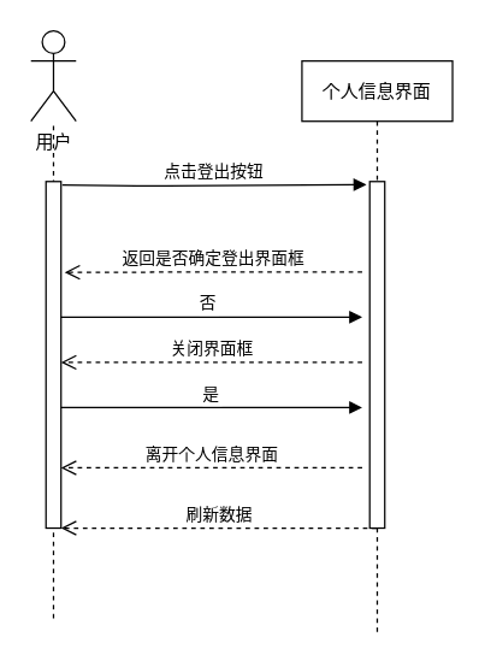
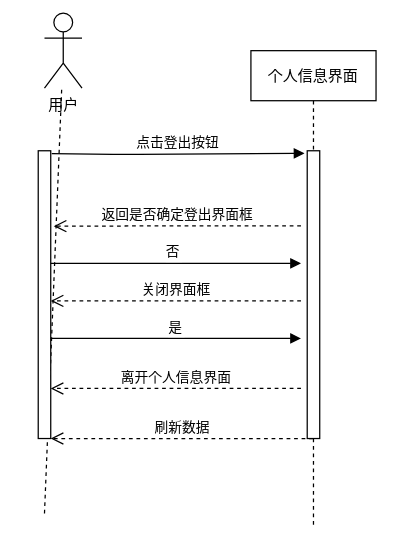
  <mxCell id="0" />
  <mxCell id="1" parent="0" />
  <mxCell id="2" value="个人信息界面" style="shape=umlLifeline;perimeter=lifelinePerimeter;container=1;collapsible=0;recursiveResize=0;rounded=0;shadow=0;strokeWidth=1;" vertex="1" parent="1"><mxGeometry x="200" y="40" width="100" height="380" as="geometry" /></mxCell>
  <mxCell id="3" value="" style="points=[];perimeter=orthogonalPerimeter;rounded=0;shadow=0;strokeWidth=1;" vertex="1" parent="2"><mxGeometry x="45" y="80" width="10" height="230" as="geometry" /></mxCell>
- <mxCell id="4" value="用户" style="shape=umlActor;verticalLabelPosition=bottom;verticalAlign=top;html=1;outlineConnect=0;fontStyle=0;fontFamily=Helvetica;" vertex="1" parent="1"><mxGeometry x="20" y="20" width="30" height="60" as="geometry" /></mxCell>
+ <mxCell id="4" value="用户" style="shape=umlActor;verticalLabelPosition=bottom;verticalAlign=top;html=1;outlineConnect=0;fontStyle=0;fontFamily=Helvetica;" vertex="1" parent="1"><mxGeometry x="35" y="10" width="30" height="60" as="geometry" /></mxCell>
  <mxCell id="5" value="" style="endArrow=none;dashed=1;html=1;fontFamily=Helvetica;" edge="1" parent="1" target="4"><mxGeometry width="50" height="50" relative="1" as="geometry"><mxPoint x="35" y="410" as="sourcePoint" /><mxPoint x="34.5" y="110" as="targetPoint" /></mxGeometry></mxCell>
  <mxCell id="6" value="" style="html=1;points=[];perimeter=orthogonalPerimeter;fontFamily=Helvetica;" vertex="1" parent="1"><mxGeometry x="30" y="120" width="10" height="230" as="geometry" /></mxCell>
  <mxCell id="7" value="点击登出按钮" style="verticalAlign=bottom;endArrow=block;shadow=0;strokeWidth=1;exitX=1.08;exitY=0.01;exitDx=0;exitDy=0;exitPerimeter=0;entryX=-0.22;entryY=0.009;entryDx=0;entryDy=0;entryPerimeter=0;" edge="1" parent="1" source="6" target="3"><mxGeometry relative="1" as="geometry"><mxPoint x="70" y="150" as="sourcePoint" /><mxPoint x="190" y="150" as="targetPoint" /><Array as="points"><mxPoint x="100" y="123" /></Array></mxGeometry></mxCell>
  <mxCell id="8" value="返回是否确定登出界面框" style="html=1;verticalAlign=bottom;endArrow=open;dashed=1;endSize=8;fontFamily=Helvetica;entryX=1.24;entryY=0.262;entryDx=0;entryDy=0;entryPerimeter=0;" edge="1" parent="1" target="6"><mxGeometry relative="1" as="geometry"><mxPoint x="240" y="180" as="sourcePoint" /><mxPoint x="50" y="180" as="targetPoint" /><Array as="points"><mxPoint x="160" y="180" /></Array></mxGeometry></mxCell>
  <mxCell id="9" value="离开个人信息界面" style="html=1;verticalAlign=bottom;endArrow=open;dashed=1;endSize=8;fontFamily=Helvetica;" edge="1" parent="1"><mxGeometry relative="1" as="geometry"><mxPoint x="240" y="310" as="sourcePoint" /><mxPoint x="40" y="310" as="targetPoint" /><Array as="points"><mxPoint x="118" y="310" /></Array></mxGeometry></mxCell>
  <mxCell id="10" value="刷新数据" style="html=1;verticalAlign=bottom;endArrow=open;dashed=1;endSize=8;fontFamily=Helvetica;" edge="1" parent="1" source="2"><mxGeometry relative="1" as="geometry"><mxPoint x="190" y="350" as="sourcePoint" /><mxPoint x="40" y="350" as="targetPoint" /></mxGeometry></mxCell>
  <mxCell id="11" value="否" style="verticalAlign=bottom;endArrow=block;shadow=0;strokeWidth=1;entryX=-0.22;entryY=0.009;entryDx=0;entryDy=0;entryPerimeter=0;" edge="1" parent="1"><mxGeometry x="-0.02" relative="1" as="geometry"><mxPoint x="40" y="210" as="sourcePoint" /><mxPoint x="240" y="210" as="targetPoint" /><Array as="points" /><mxPoint as="offset" /></mxGeometry></mxCell>
  <mxCell id="12" value="是" style="verticalAlign=bottom;endArrow=block;shadow=0;strokeWidth=1;entryX=-0.22;entryY=0.009;entryDx=0;entryDy=0;entryPerimeter=0;" edge="1" parent="1"><mxGeometry relative="1" as="geometry"><mxPoint x="40" y="270" as="sourcePoint" /><mxPoint x="240" y="270" as="targetPoint" /><Array as="points" /><mxPoint as="offset" /></mxGeometry></mxCell>
  <mxCell id="13" value="关闭界面框" style="html=1;verticalAlign=bottom;endArrow=open;dashed=1;endSize=8;fontFamily=Helvetica;" edge="1" parent="1"><mxGeometry relative="1" as="geometry"><mxPoint x="240" y="240" as="sourcePoint" /><mxPoint x="40" y="240" as="targetPoint" /><Array as="points"><mxPoint x="118" y="240" /></Array></mxGeometry></mxCell>
